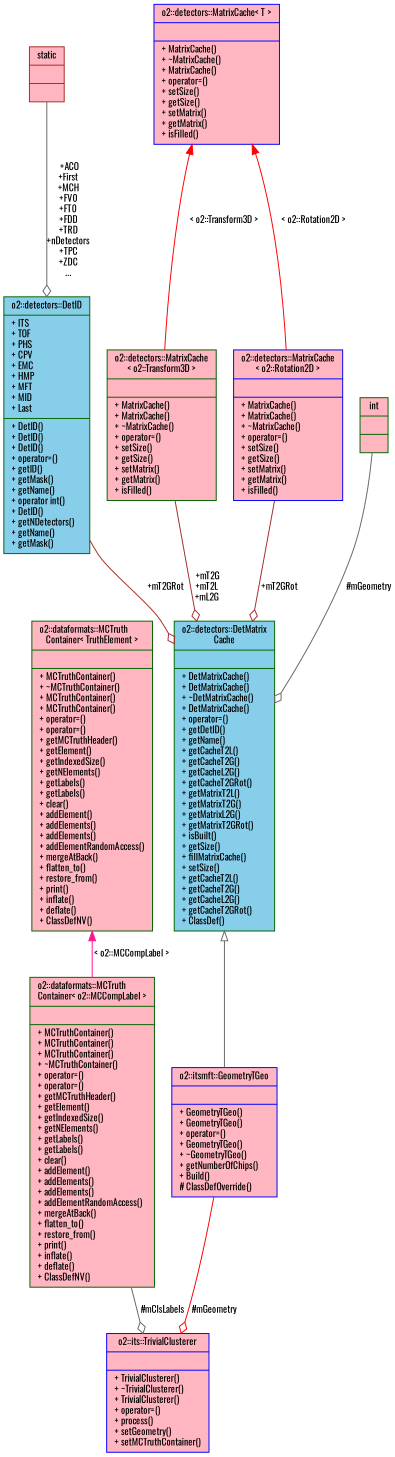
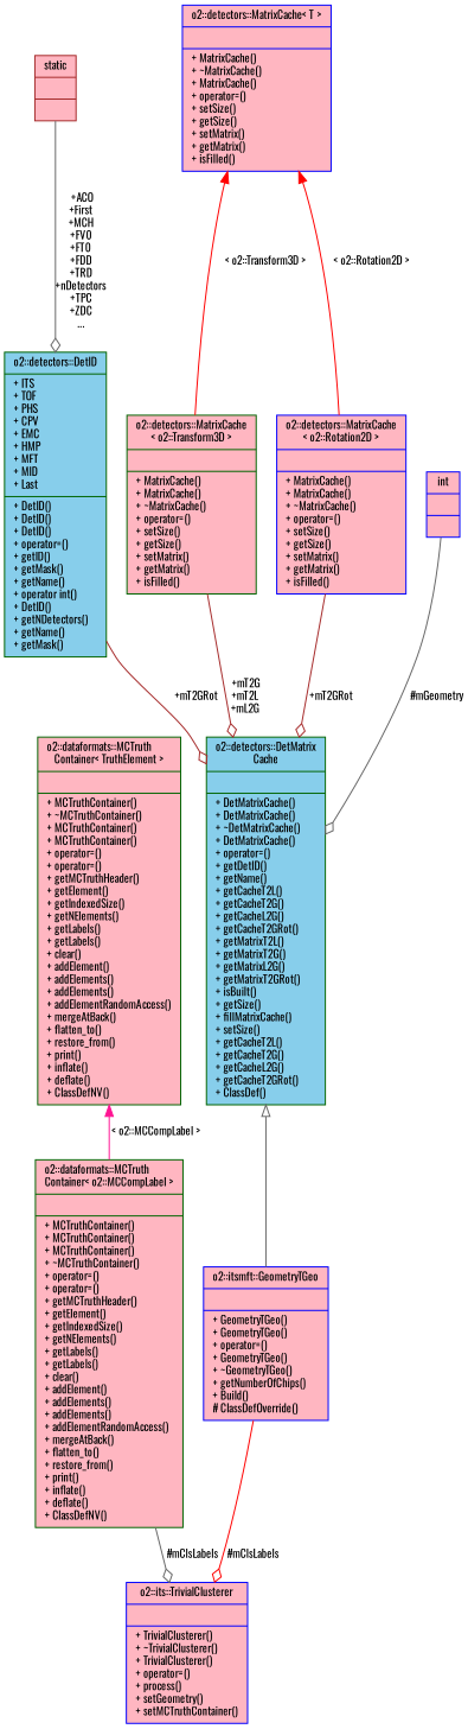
  digraph {
    fontname=Oswald
    node [color=darkgreen fillcolor=lightpink fontname=Oswald fontsize=10 shape=record style=filled]
    edge [arrowhead=odiamond color=gray40 fontname=Oswald fontsize=10 labelfontname=Helvetica labelfontsize=10 style=solid]
    n1 [color=blue fontcolor=black height=0.2 label="{o2::its::TrivialClusterer\n||+ TrivialClusterer()\l+ ~TrivialClusterer()\l+ TrivialClusterer()\l+ operator=()\l+ process()\l+ setGeometry()\l+ setMCTruthContainer()\l}" width=0.4]
    n2 [height=0.2 label="{o2::dataformats::MCTruth\lContainer\< o2::MCCompLabel \>\n||+ MCTruthContainer()\l+ MCTruthContainer()\l+ MCTruthContainer()\l+ ~MCTruthContainer()\l+ operator=()\l+ operator=()\l+ getMCTruthHeader()\l+ getElement()\l+ getIndexedSize()\l+ getNElements()\l+ getLabels()\l+ getLabels()\l+ clear()\l+ addElement()\l+ addElements()\l+ addElements()\l+ addElementRandomAccess()\l+ mergeAtBack()\l+ flatten_to()\l+ restore_from()\l+ print()\l+ inflate()\l+ deflate()\l+ ClassDefNV()\l}" width=0.4]
    n3 [height=0.2 label="{o2::dataformats::MCTruth\lContainer\< TruthElement \>\n||+ MCTruthContainer()\l+ ~MCTruthContainer()\l+ MCTruthContainer()\l+ MCTruthContainer()\l+ operator=()\l+ operator=()\l+ getMCTruthHeader()\l+ getElement()\l+ getIndexedSize()\l+ getNElements()\l+ getLabels()\l+ getLabels()\l+ clear()\l+ addElement()\l+ addElements()\l+ addElements()\l+ addElementRandomAccess()\l+ mergeAtBack()\l+ flatten_to()\l+ restore_from()\l+ print()\l+ inflate()\l+ deflate()\l+ ClassDefNV()\l}" width=0.4]
    n4 [color=blue height=0.2 label="{o2::itsmft::GeometryTGeo\n||+ GeometryTGeo()\l+ GeometryTGeo()\l+ operator=()\l+ GeometryTGeo()\l+ ~GeometryTGeo()\l+ getNumberOfChips()\l+ Build()\l# ClassDefOverride()\l}" width=0.4]
    n5 [fillcolor=skyblue height=0.2 label="{o2::detectors::DetMatrix\lCache\n||+ DetMatrixCache()\l+ DetMatrixCache()\l+ ~DetMatrixCache()\l+ DetMatrixCache()\l+ operator=()\l+ getDetID()\l+ getName()\l+ getCacheT2L()\l+ getCacheT2G()\l+ getCacheL2G()\l+ getCacheT2GRot()\l+ getMatrixT2L()\l+ getMatrixT2G()\l+ getMatrixL2G()\l+ getMatrixT2GRot()\l+ isBuilt()\l+ getSize()\l+ fillMatrixCache()\l+ setSize()\l+ getCacheT2L()\l+ getCacheT2G()\l+ getCacheL2G()\l+ getCacheT2GRot()\l+ ClassDef()\l}" width=0.4]
    n6 [fillcolor=skyblue height=0.2 label="{o2::detectors::DetID\n|+ ITS\l+ TOF\l+ PHS\l+ CPV\l+ EMC\l+ HMP\l+ MFT\l+ MID\l+ Last\l|+ DetID()\l+ DetID()\l+ DetID()\l+ operator=()\l+ getID()\l+ getMask()\l+ getName()\l+ operator int()\l+ DetID()\l+ getNDetectors()\l+ getName()\l+ getMask()\l}" width=0.4]
    n7 [color=brown height=0.2 label="{static\n||}" width=0.4]
    n8 [height=0.2 label="{o2::detectors::MatrixCache\l\< o2::Transform3D \>\n||+ MatrixCache()\l+ MatrixCache()\l+ ~MatrixCache()\l+ operator=()\l+ setSize()\l+ getSize()\l+ setMatrix()\l+ getMatrix()\l+ isFilled()\l}" width=0.4]
    n9 [color=blue height=0.2 label="{o2::detectors::MatrixCache\< T \>\n||+ MatrixCache()\l+ ~MatrixCache()\l+ MatrixCache()\l+ operator=()\l+ setSize()\l+ getSize()\l+ setMatrix()\l+ getMatrix()\l+ isFilled()\l}" width=0.4]
    n10 [color=blue height=0.2 label="{o2::detectors::MatrixCache\l\< o2::Rotation2D \>\n||+ MatrixCache()\l+ MatrixCache()\l+ ~MatrixCache()\l+ operator=()\l+ setSize()\l+ getSize()\l+ setMatrix()\l+ getMatrix()\l+ isFilled()\l}" width=0.4]
-   n11 [height=0.2 label="{int\n||}" width=0.4]
+   n11 [color=blue height=0.2 label="{int\n||}" width=0.4]
    n2 -> n1 [label=" #mClsLabels"]
    n3 -> n2 [color=deeppink dir=back label=" \< o2::MCCompLabel \>" arrowhead=""]
-   n4 -> n1 [color=red label=" #mGeometry"]
+   n4 -> n1 [color=red label=" #mClsLabels"]
    n5 -> n4 [arrowtail=onormal dir=back arrowhead=""]
    n6 -> n5 [color=brown label=" +mT2GRot"]
    n7 -> n6 [label=" +ACO\n+First\n+MCH\n+FV0\n+FT0\n+FDD\n+TRD\n+nDetectors\n+TPC\n+ZDC\n..."]
    n8 -> n5 [color=brown label=" +mT2G\n+mT2L\n+mL2G"]
    n9 -> n8 [color=red dir=back label=" \< o2::Transform3D \>" arrowhead=""]
    n9 -> n10 [color=red dir=back label=" \< o2::Rotation2D \>" arrowhead=""]
    n10 -> n5 [color=brown label=" +mT2GRot"]
    n11 -> n5 [label=" #mGeometry"]
  }
